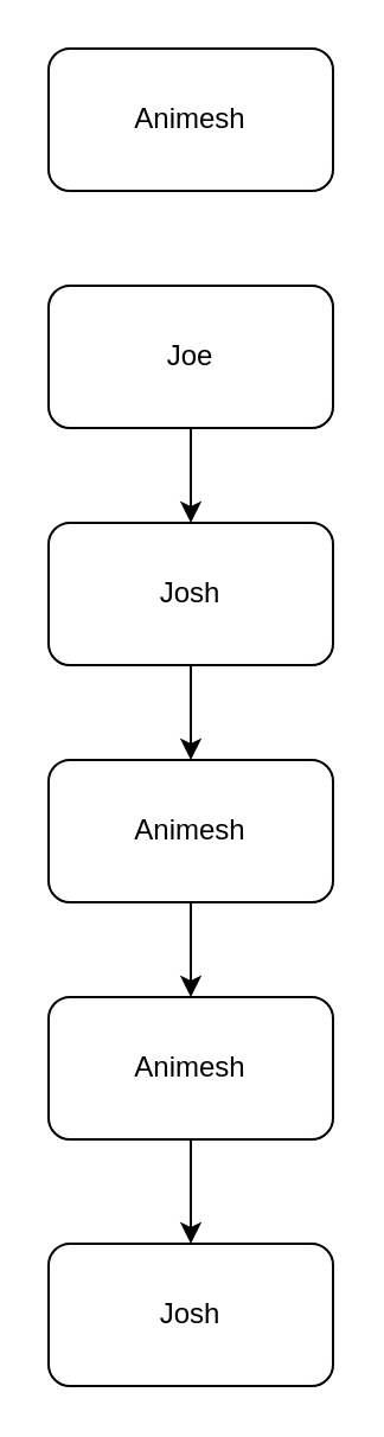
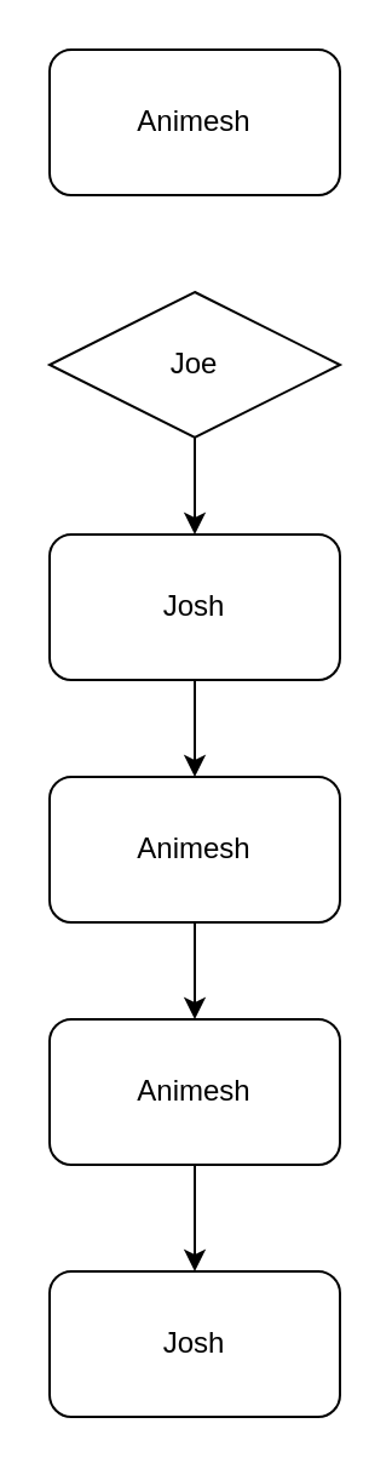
  <mxCell id="0" />
  <mxCell id="1" parent="0" />
  <mxCell id="2" value="Animesh&lt;br&gt;" style="rounded=1;whiteSpace=wrap;html=1;" vertex="1" parent="1"><mxGeometry x="20" y="20" width="120" height="60" as="geometry" /></mxCell>
  <mxCell id="3" value="" style="edgeStyle=orthogonalEdgeStyle;rounded=0;orthogonalLoop=1;jettySize=auto;html=1;" edge="1" parent="1" source="4" target="6"><mxGeometry relative="1" as="geometry" /></mxCell>
- <mxCell id="4" value="Joe&lt;br&gt;" style="rounded=1;whiteSpace=wrap;html=1;" vertex="1" parent="1"><mxGeometry x="20" y="120" width="120" height="60" as="geometry" /></mxCell>
+ <mxCell id="4" value="Joe&lt;br&gt;" style="rhombus;whiteSpace=wrap;html=1;" vertex="1" parent="1"><mxGeometry x="20" y="120" width="120" height="60" as="geometry" /></mxCell>
  <mxCell id="5" value="" style="edgeStyle=orthogonalEdgeStyle;rounded=0;orthogonalLoop=1;jettySize=auto;html=1;" edge="1" parent="1" source="6" target="8"><mxGeometry relative="1" as="geometry" /></mxCell>
  <mxCell id="6" value="Josh&lt;br&gt;" style="rounded=1;whiteSpace=wrap;html=1;" vertex="1" parent="1"><mxGeometry x="20" y="220" width="120" height="60" as="geometry" /></mxCell>
  <mxCell id="7" value="" style="edgeStyle=orthogonalEdgeStyle;rounded=0;orthogonalLoop=1;jettySize=auto;html=1;" edge="1" parent="1" source="8" target="10"><mxGeometry relative="1" as="geometry" /></mxCell>
  <mxCell id="8" value="Animesh&lt;br&gt;" style="rounded=1;whiteSpace=wrap;html=1;" vertex="1" parent="1"><mxGeometry x="20" y="320" width="120" height="60" as="geometry" /></mxCell>
  <mxCell id="9" value="" style="edgeStyle=orthogonalEdgeStyle;rounded=0;orthogonalLoop=1;jettySize=auto;html=1;" edge="1" parent="1" source="10" target="11"><mxGeometry relative="1" as="geometry" /></mxCell>
  <mxCell id="10" value="Animesh&lt;br&gt;" style="rounded=1;whiteSpace=wrap;html=1;" vertex="1" parent="1"><mxGeometry x="20" y="420" width="120" height="60" as="geometry" /></mxCell>
  <mxCell id="11" value="Josh&lt;br&gt;" style="rounded=1;whiteSpace=wrap;html=1;" vertex="1" parent="1"><mxGeometry x="20" y="524" width="120" height="60" as="geometry" /></mxCell>
